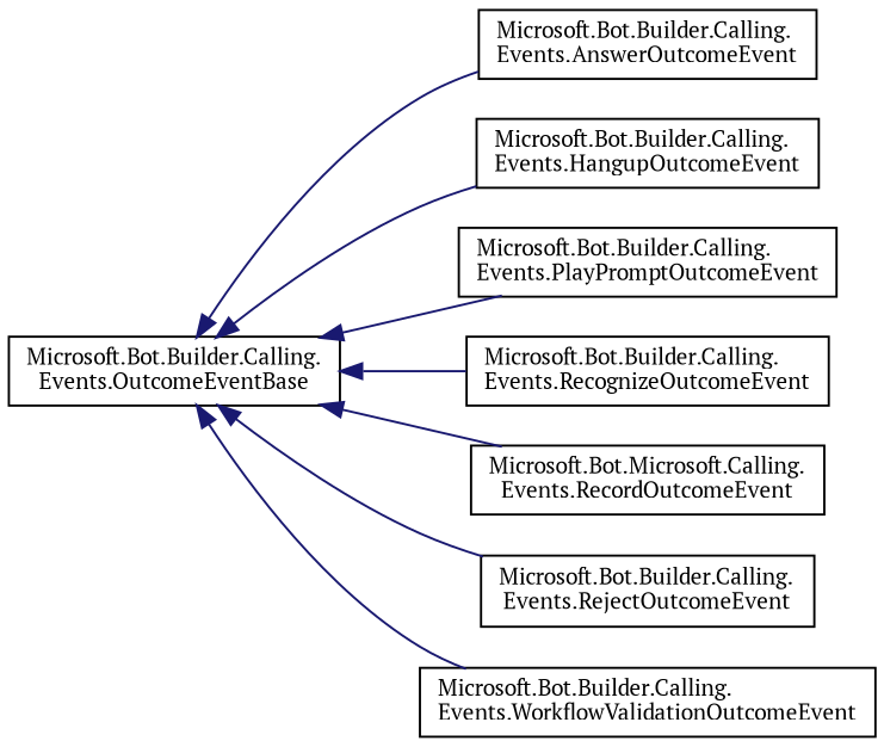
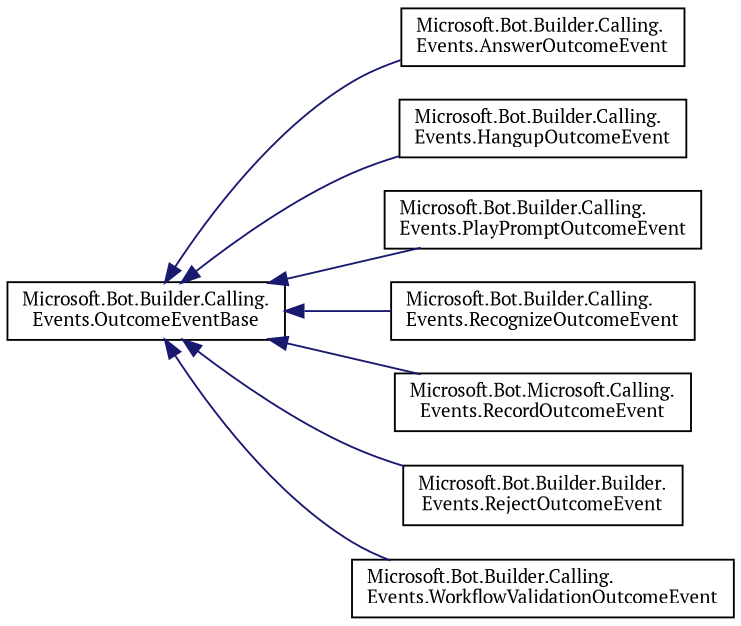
  digraph {
    fontname="PT Serif"
    rankdir=LR
    node [color=black fillcolor=white fontname="PT Serif" fontsize=10 shape=record style=filled]
    edge [color=midnightblue dir=back fontname="PT Serif" fontsize=10 labelfontname=Helvetica labelfontsize=10 style=solid]
    n1 [height=0.2 label="Microsoft.Bot.Builder.Calling.\lEvents.OutcomeEventBase" width=0.4]
    n2 [height=0.2 label="Microsoft.Bot.Builder.Calling.\lEvents.AnswerOutcomeEvent" width=0.4]
    n3 [height=0.2 label="Microsoft.Bot.Builder.Calling.\lEvents.HangupOutcomeEvent" width=0.4]
    n4 [height=0.2 label="Microsoft.Bot.Builder.Calling.\lEvents.PlayPromptOutcomeEvent" width=0.4]
    n5 [height=0.2 label="Microsoft.Bot.Builder.Calling.\lEvents.RecognizeOutcomeEvent" width=0.4]
    n6 [height=0.2 label="Microsoft.Bot.Microsoft.Calling.\lEvents.RecordOutcomeEvent" width=0.4]
-   n7 [height=0.2 label="Microsoft.Bot.Builder.Calling.\lEvents.RejectOutcomeEvent" width=0.4]
+   n7 [height=0.2 label="Microsoft.Bot.Builder.Builder.\lEvents.RejectOutcomeEvent" width=0.4]
    n8 [height=0.2 label="Microsoft.Bot.Builder.Calling.\lEvents.WorkflowValidationOutcomeEvent" width=0.4]
    n1 -> n2
    n1 -> n3
    n1 -> n4
    n1 -> n5
    n1 -> n6
    n1 -> n7
    n1 -> n8
  }
